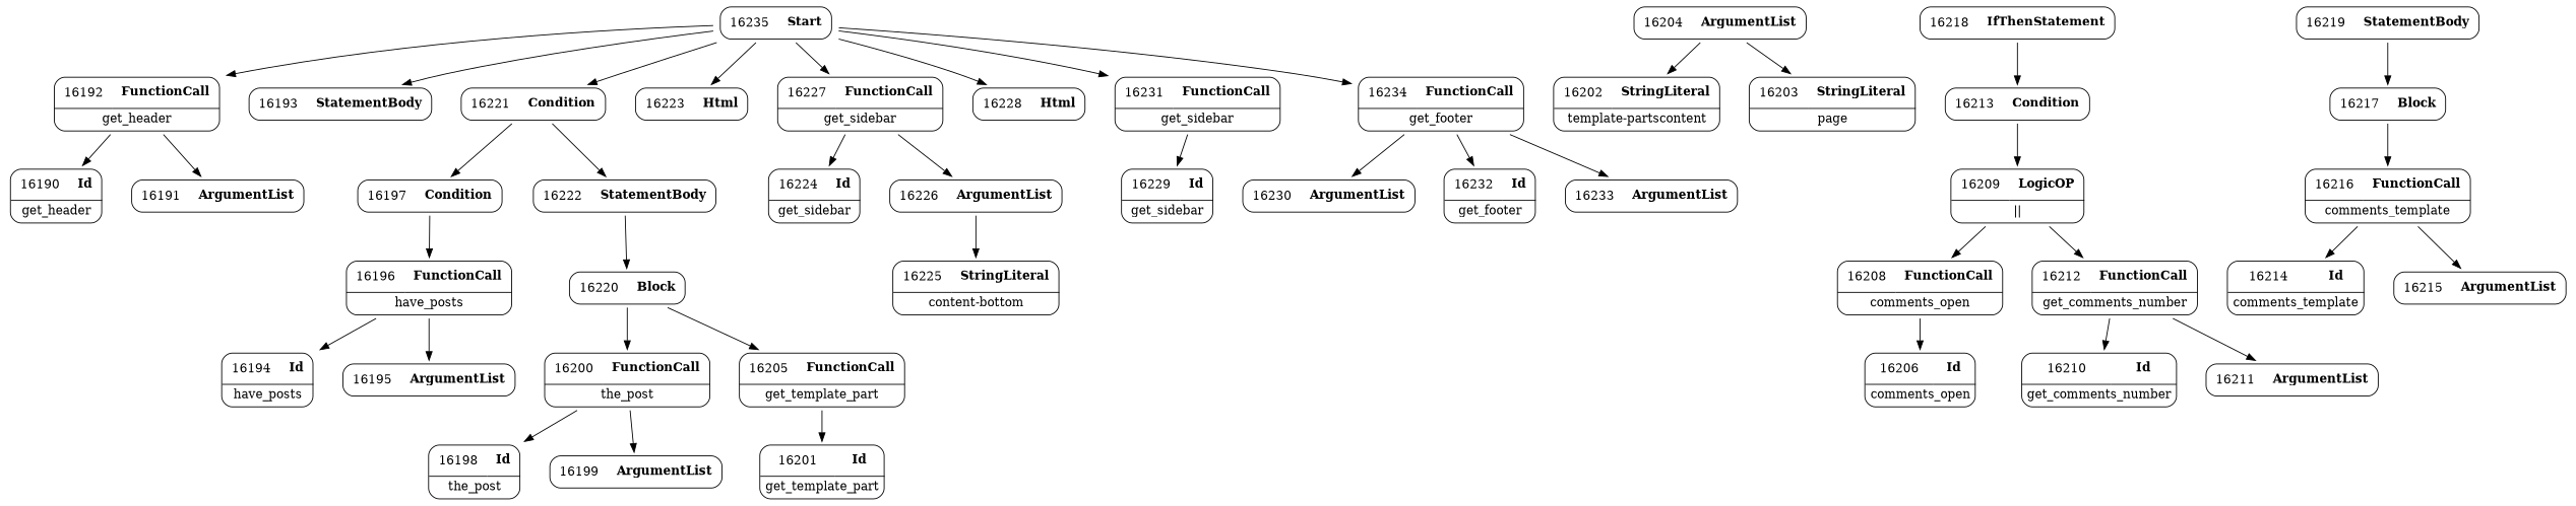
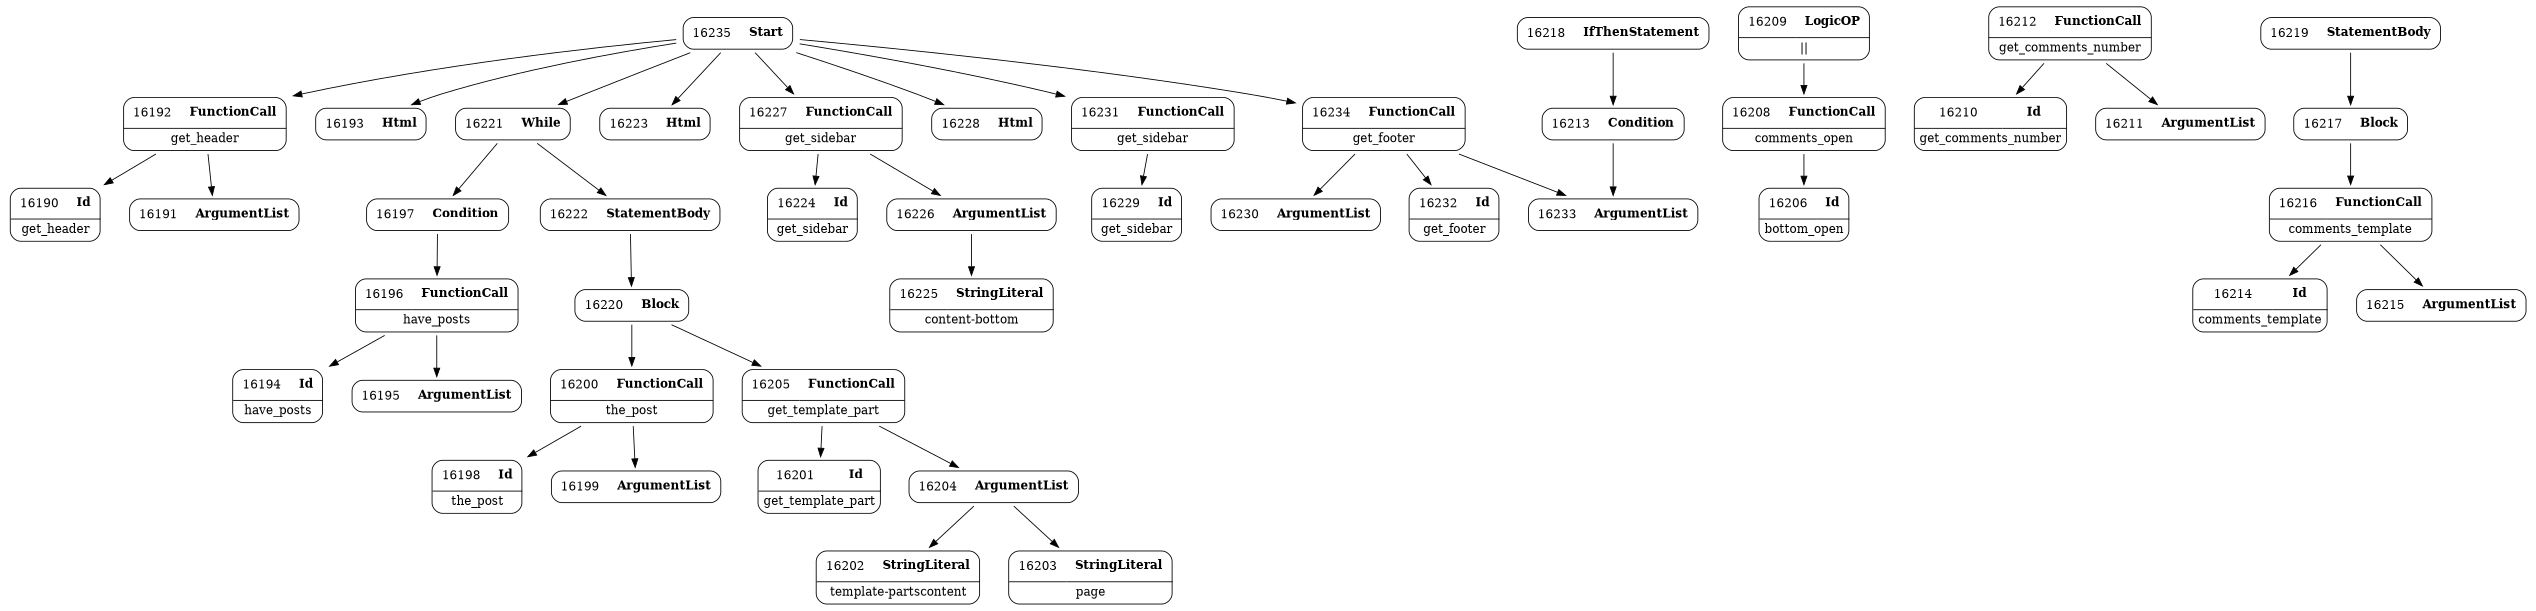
  digraph {
    node [shape=none]
    edge [weight=2]
    n1 [label=<<TABLE border='1' cellspacing='0' cellpadding='10' style='rounded' ><TR><TD border='0'>16192</TD><TD border='0'><B>FunctionCall</B></TD></TR><HR/><TR><TD border='0' cellpadding='5' colspan='2'>get_header</TD></TR></TABLE>>]
    n2 [label=<<TABLE border='1' cellspacing='0' cellpadding='10' style='rounded' ><TR><TD border='0'>16190</TD><TD border='0'><B>Id</B></TD></TR><HR/><TR><TD border='0' cellpadding='5' colspan='2'>get_header</TD></TR></TABLE>>]
    n3 [label=<<TABLE border='1' cellspacing='0' cellpadding='10' style='rounded' ><TR><TD border='0'>16191</TD><TD border='0'><B>ArgumentList</B></TD></TR></TABLE>>]
-   n4 [label=<<TABLE border='1' cellspacing='0' cellpadding='10' style='rounded' ><TR><TD border='0'>16193</TD><TD border='0'><B>StatementBody</B></TD></TR></TABLE>>]
+   n4 [label=<<TABLE border='1' cellspacing='0' cellpadding='10' style='rounded' ><TR><TD border='0'>16193</TD><TD border='0'><B>Html</B></TD></TR></TABLE>>]
    n5 [label=<<TABLE border='1' cellspacing='0' cellpadding='10' style='rounded' ><TR><TD border='0'>16194</TD><TD border='0'><B>Id</B></TD></TR><HR/><TR><TD border='0' cellpadding='5' colspan='2'>have_posts</TD></TR></TABLE>>]
    n6 [label=<<TABLE border='1' cellspacing='0' cellpadding='10' style='rounded' ><TR><TD border='0'>16195</TD><TD border='0'><B>ArgumentList</B></TD></TR></TABLE>>]
    n7 [label=<<TABLE border='1' cellspacing='0' cellpadding='10' style='rounded' ><TR><TD border='0'>16196</TD><TD border='0'><B>FunctionCall</B></TD></TR><HR/><TR><TD border='0' cellpadding='5' colspan='2'>have_posts</TD></TR></TABLE>>]
    n8 [label=<<TABLE border='1' cellspacing='0' cellpadding='10' style='rounded' ><TR><TD border='0'>16197</TD><TD border='0'><B>Condition</B></TD></TR></TABLE>>]
    n9 [label=<<TABLE border='1' cellspacing='0' cellpadding='10' style='rounded' ><TR><TD border='0'>16198</TD><TD border='0'><B>Id</B></TD></TR><HR/><TR><TD border='0' cellpadding='5' colspan='2'>the_post</TD></TR></TABLE>>]
    n10 [label=<<TABLE border='1' cellspacing='0' cellpadding='10' style='rounded' ><TR><TD border='0'>16199</TD><TD border='0'><B>ArgumentList</B></TD></TR></TABLE>>]
    n11 [label=<<TABLE border='1' cellspacing='0' cellpadding='10' style='rounded' ><TR><TD border='0'>16200</TD><TD border='0'><B>FunctionCall</B></TD></TR><HR/><TR><TD border='0' cellpadding='5' colspan='2'>the_post</TD></TR></TABLE>>]
    n12 [label=<<TABLE border='1' cellspacing='0' cellpadding='10' style='rounded' ><TR><TD border='0'>16201</TD><TD border='0'><B>Id</B></TD></TR><HR/><TR><TD border='0' cellpadding='5' colspan='2'>get_template_part</TD></TR></TABLE>>]
    n13 [label=<<TABLE border='1' cellspacing='0' cellpadding='10' style='rounded' ><TR><TD border='0'>16202</TD><TD border='0'><B>StringLiteral</B></TD></TR><HR/><TR><TD border='0' cellpadding='5' colspan='2'>template-partscontent</TD></TR></TABLE>>]
    n14 [label=<<TABLE border='1' cellspacing='0' cellpadding='10' style='rounded' ><TR><TD border='0'>16203</TD><TD border='0'><B>StringLiteral</B></TD></TR><HR/><TR><TD border='0' cellpadding='5' colspan='2'>page</TD></TR></TABLE>>]
    n15 [label=<<TABLE border='1' cellspacing='0' cellpadding='10' style='rounded' ><TR><TD border='0'>16204</TD><TD border='0'><B>ArgumentList</B></TD></TR></TABLE>>]
    n16 [label=<<TABLE border='1' cellspacing='0' cellpadding='10' style='rounded' ><TR><TD border='0'>16205</TD><TD border='0'><B>FunctionCall</B></TD></TR><HR/><TR><TD border='0' cellpadding='5' colspan='2'>get_template_part</TD></TR></TABLE>>]
-   n17 [label=<<TABLE border='1' cellspacing='0' cellpadding='10' style='rounded' ><TR><TD border='0'>16206</TD><TD border='0'><B>Id</B></TD></TR><HR/><TR><TD border='0' cellpadding='5' colspan='2'>comments_open</TD></TR></TABLE>>]
+   n17 [label=<<TABLE border='1' cellspacing='0' cellpadding='10' style='rounded' ><TR><TD border='0'>16206</TD><TD border='0'><B>Id</B></TD></TR><HR/><TR><TD border='0' cellpadding='5' colspan='2'>bottom_open</TD></TR></TABLE>>]
    n18 [label=<<TABLE border='1' cellspacing='0' cellpadding='10' style='rounded' ><TR><TD border='0'>16208</TD><TD border='0'><B>FunctionCall</B></TD></TR><HR/><TR><TD border='0' cellpadding='5' colspan='2'>comments_open</TD></TR></TABLE>>]
    n19 [label=<<TABLE border='1' cellspacing='0' cellpadding='10' style='rounded' ><TR><TD border='0'>16209</TD><TD border='0'><B>LogicOP</B></TD></TR><HR/><TR><TD border='0' cellpadding='5' colspan='2'>||</TD></TR></TABLE>>]
    n20 [label=<<TABLE border='1' cellspacing='0' cellpadding='10' style='rounded' ><TR><TD border='0'>16212</TD><TD border='0'><B>FunctionCall</B></TD></TR><HR/><TR><TD border='0' cellpadding='5' colspan='2'>get_comments_number</TD></TR></TABLE>>]
    n21 [label=<<TABLE border='1' cellspacing='0' cellpadding='10' style='rounded' ><TR><TD border='0'>16210</TD><TD border='0'><B>Id</B></TD></TR><HR/><TR><TD border='0' cellpadding='5' colspan='2'>get_comments_number</TD></TR></TABLE>>]
    n22 [label=<<TABLE border='1' cellspacing='0' cellpadding='10' style='rounded' ><TR><TD border='0'>16211</TD><TD border='0'><B>ArgumentList</B></TD></TR></TABLE>>]
    n23 [label=<<TABLE border='1' cellspacing='0' cellpadding='10' style='rounded' ><TR><TD border='0'>16213</TD><TD border='0'><B>Condition</B></TD></TR></TABLE>>]
    n24 [label=<<TABLE border='1' cellspacing='0' cellpadding='10' style='rounded' ><TR><TD border='0'>16214</TD><TD border='0'><B>Id</B></TD></TR><HR/><TR><TD border='0' cellpadding='5' colspan='2'>comments_template</TD></TR></TABLE>>]
    n25 [label=<<TABLE border='1' cellspacing='0' cellpadding='10' style='rounded' ><TR><TD border='0'>16215</TD><TD border='0'><B>ArgumentList</B></TD></TR></TABLE>>]
    n26 [label=<<TABLE border='1' cellspacing='0' cellpadding='10' style='rounded' ><TR><TD border='0'>16216</TD><TD border='0'><B>FunctionCall</B></TD></TR><HR/><TR><TD border='0' cellpadding='5' colspan='2'>comments_template</TD></TR></TABLE>>]
    n27 [label=<<TABLE border='1' cellspacing='0' cellpadding='10' style='rounded' ><TR><TD border='0'>16217</TD><TD border='0'><B>Block</B></TD></TR></TABLE>>]
    n28 [label=<<TABLE border='1' cellspacing='0' cellpadding='10' style='rounded' ><TR><TD border='0'>16218</TD><TD border='0'><B>IfThenStatement</B></TD></TR></TABLE>>]
    n29 [label=<<TABLE border='1' cellspacing='0' cellpadding='10' style='rounded' ><TR><TD border='0'>16219</TD><TD border='0'><B>StatementBody</B></TD></TR></TABLE>>]
    n30 [label=<<TABLE border='1' cellspacing='0' cellpadding='10' style='rounded' ><TR><TD border='0'>16220</TD><TD border='0'><B>Block</B></TD></TR></TABLE>>]
-   n31 [label=<<TABLE border='1' cellspacing='0' cellpadding='10' style='rounded' ><TR><TD border='0'>16221</TD><TD border='0'><B>Condition</B></TD></TR></TABLE>>]
+   n31 [label=<<TABLE border='1' cellspacing='0' cellpadding='10' style='rounded' ><TR><TD border='0'>16221</TD><TD border='0'><B>While</B></TD></TR></TABLE>>]
    n32 [label=<<TABLE border='1' cellspacing='0' cellpadding='10' style='rounded' ><TR><TD border='0'>16222</TD><TD border='0'><B>StatementBody</B></TD></TR></TABLE>>]
    n33 [label=<<TABLE border='1' cellspacing='0' cellpadding='10' style='rounded' ><TR><TD border='0'>16223</TD><TD border='0'><B>Html</B></TD></TR></TABLE>>]
    n34 [label=<<TABLE border='1' cellspacing='0' cellpadding='10' style='rounded' ><TR><TD border='0'>16224</TD><TD border='0'><B>Id</B></TD></TR><HR/><TR><TD border='0' cellpadding='5' colspan='2'>get_sidebar</TD></TR></TABLE>>]
    n35 [label=<<TABLE border='1' cellspacing='0' cellpadding='10' style='rounded' ><TR><TD border='0'>16225</TD><TD border='0'><B>StringLiteral</B></TD></TR><HR/><TR><TD border='0' cellpadding='5' colspan='2'>content-bottom</TD></TR></TABLE>>]
    n36 [label=<<TABLE border='1' cellspacing='0' cellpadding='10' style='rounded' ><TR><TD border='0'>16226</TD><TD border='0'><B>ArgumentList</B></TD></TR></TABLE>>]
    n37 [label=<<TABLE border='1' cellspacing='0' cellpadding='10' style='rounded' ><TR><TD border='0'>16227</TD><TD border='0'><B>FunctionCall</B></TD></TR><HR/><TR><TD border='0' cellpadding='5' colspan='2'>get_sidebar</TD></TR></TABLE>>]
    n38 [label=<<TABLE border='1' cellspacing='0' cellpadding='10' style='rounded' ><TR><TD border='0'>16228</TD><TD border='0'><B>Html</B></TD></TR></TABLE>>]
    n39 [label=<<TABLE border='1' cellspacing='0' cellpadding='10' style='rounded' ><TR><TD border='0'>16229</TD><TD border='0'><B>Id</B></TD></TR><HR/><TR><TD border='0' cellpadding='5' colspan='2'>get_sidebar</TD></TR></TABLE>>]
    n40 [label=<<TABLE border='1' cellspacing='0' cellpadding='10' style='rounded' ><TR><TD border='0'>16230</TD><TD border='0'><B>ArgumentList</B></TD></TR></TABLE>>]
    n41 [label=<<TABLE border='1' cellspacing='0' cellpadding='10' style='rounded' ><TR><TD border='0'>16231</TD><TD border='0'><B>FunctionCall</B></TD></TR><HR/><TR><TD border='0' cellpadding='5' colspan='2'>get_sidebar</TD></TR></TABLE>>]
    n42 [label=<<TABLE border='1' cellspacing='0' cellpadding='10' style='rounded' ><TR><TD border='0'>16232</TD><TD border='0'><B>Id</B></TD></TR><HR/><TR><TD border='0' cellpadding='5' colspan='2'>get_footer</TD></TR></TABLE>>]
    n43 [label=<<TABLE border='1' cellspacing='0' cellpadding='10' style='rounded' ><TR><TD border='0'>16233</TD><TD border='0'><B>ArgumentList</B></TD></TR></TABLE>>]
    n44 [label=<<TABLE border='1' cellspacing='0' cellpadding='10' style='rounded' ><TR><TD border='0'>16234</TD><TD border='0'><B>FunctionCall</B></TD></TR><HR/><TR><TD border='0' cellpadding='5' colspan='2'>get_footer</TD></TR></TABLE>>]
    n45 [label=<<TABLE border='1' cellspacing='0' cellpadding='10' style='rounded' ><TR><TD border='0'>16235</TD><TD border='0'><B>Start</B></TD></TR></TABLE>>]
    n1 -> n2
    n1 -> n3
    n7 -> n5
    n7 -> n6
    n8 -> n7
    n11 -> n9
    n11 -> n10
    n15 -> n13
    n15 -> n14
    n16 -> n12
+   n16 -> n15
    n18 -> n17
    n19 -> n18
-   n19 -> n20
    n20 -> n21
    n20 -> n22
-   n23 -> n19
+   n23 -> n43
    n26 -> n24
    n26 -> n25
    n27 -> n26
    n28 -> n23
    n29 -> n27
    n30 -> n11
    n30 -> n16
    n31 -> n8
    n31 -> n32
    n32 -> n30
    n36 -> n35
    n37 -> n34
    n37 -> n36
    n41 -> n39
    n44 -> n40
    n44 -> n42
    n44 -> n43
    n45 -> n1
    n45 -> n4
    n45 -> n31
    n45 -> n33
    n45 -> n37
    n45 -> n38
    n45 -> n41
    n45 -> n44
  }
